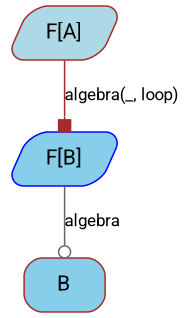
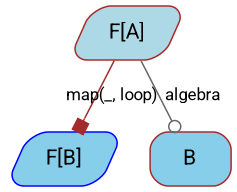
  digraph {
    rank=same
    rankdir=TB
    splines=false
    node [color=brown fillcolor=skyblue fontcolor="#000000" fontname="Segoe UI,Roboto,Helvetica,Arial,sans-serif" shape=parallelogram style="rounded,filled"]
    edge [fontcolor="#000000" fontname="Segoe UI,Roboto,Helvetica,Arial,sans-serif" fontsize=11]
    n1 [fillcolor=lightblue label="F[A]"]
    n2 [color=blue label="F[B]"]
    n3 [label=B shape=box]
-   n1 -> n2 [arrowhead=box color=brown label="algebra(_, loop)"]
-   n2 -> n3 [arrowhead=odot color=gray40 label=algebra]
+   n1 -> n2 [arrowhead=box color=brown label="map(_, loop)"]
+   n1 -> n3 [arrowhead=odot color=gray40 label=algebra]
  }
